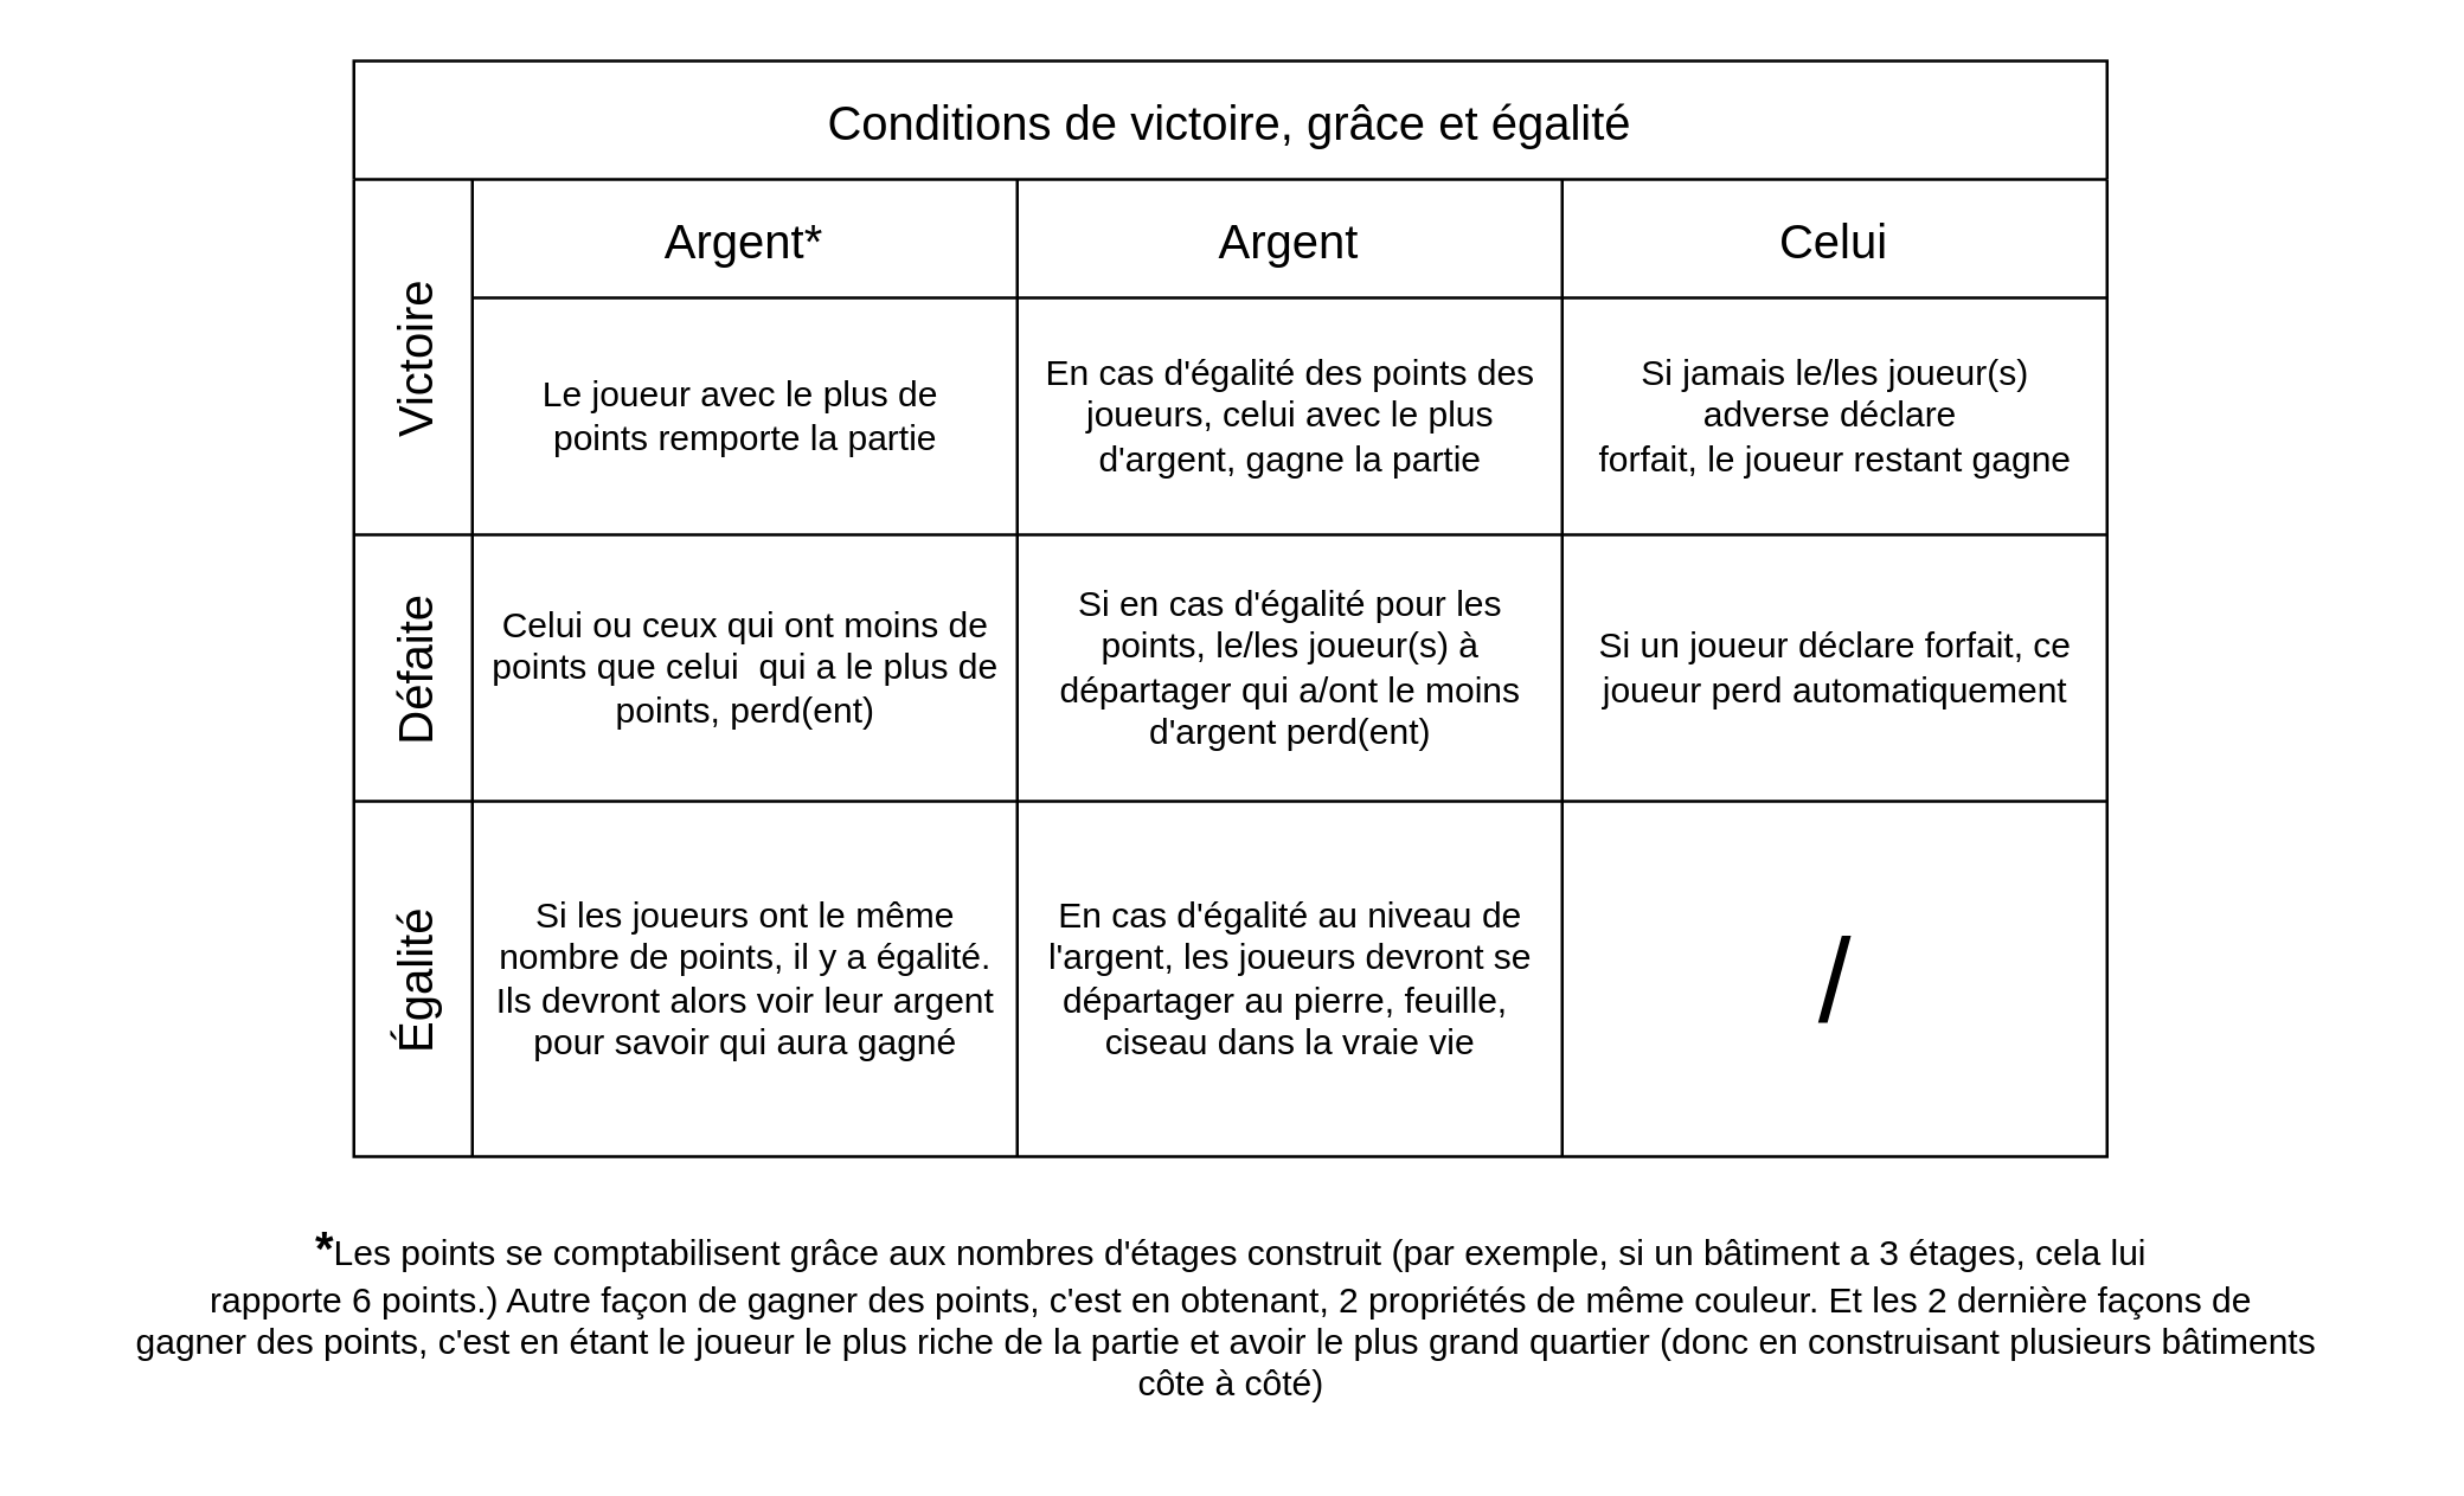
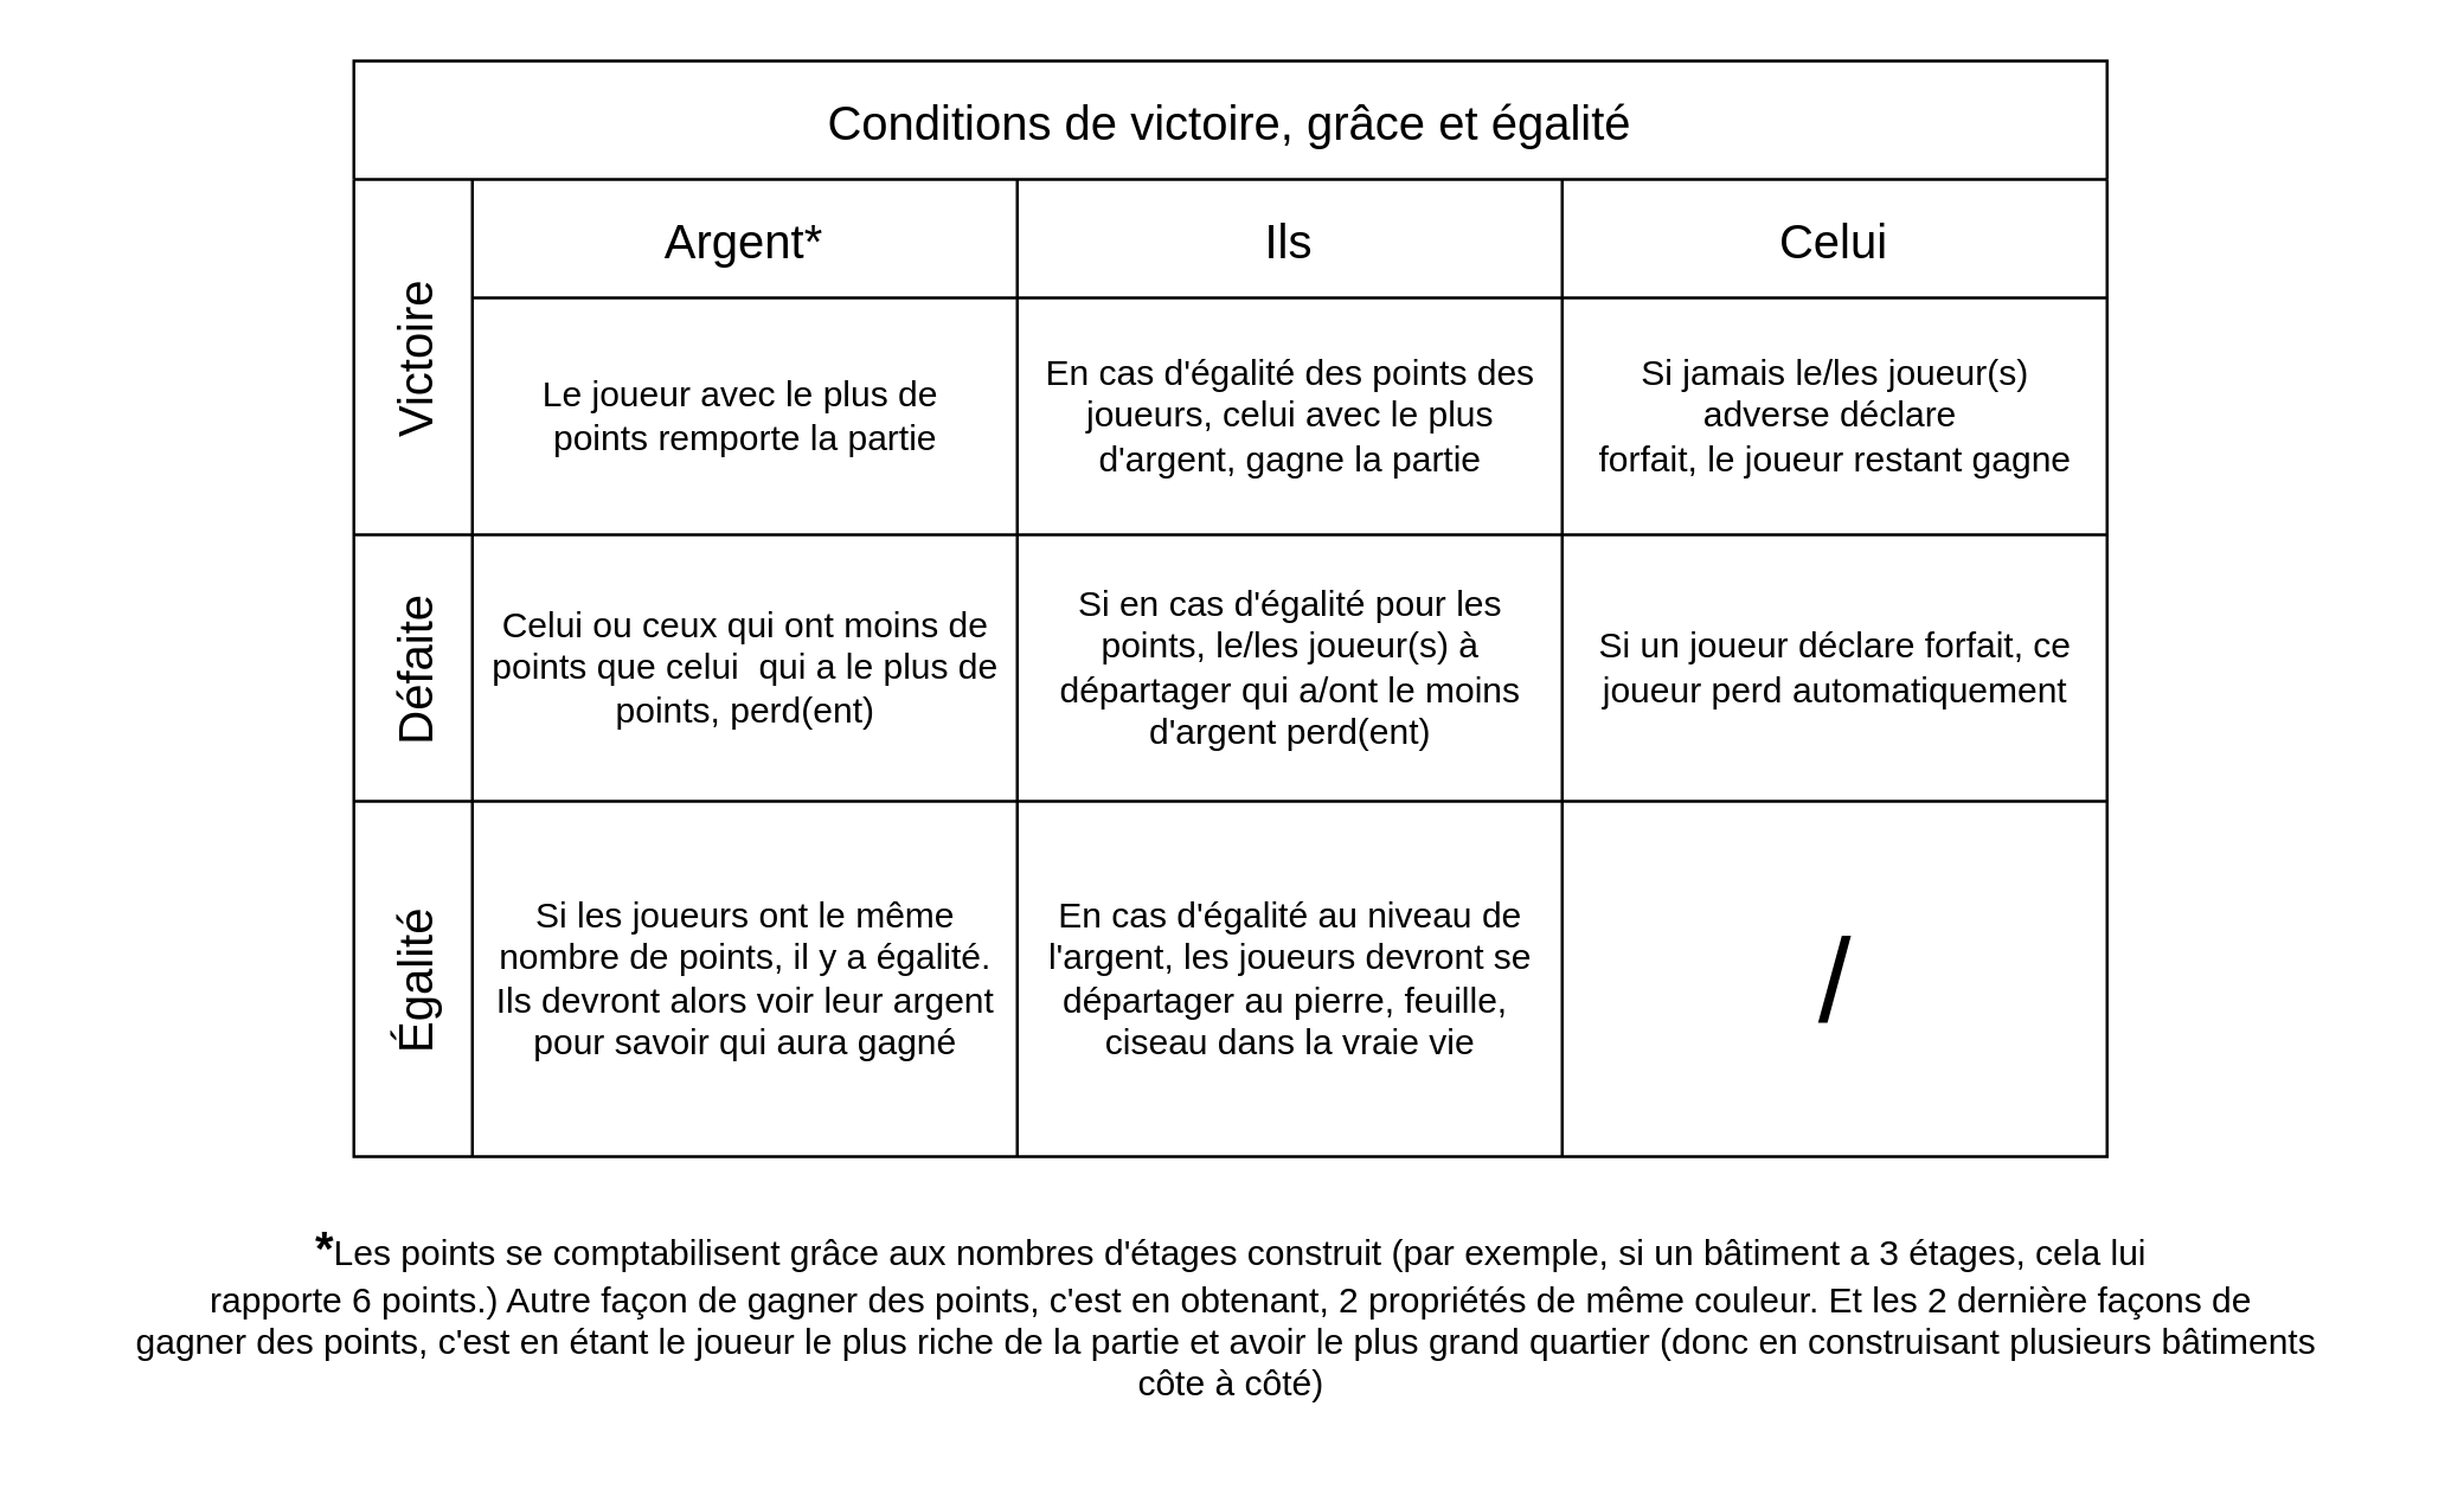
  <mxCell id="0" />
  <mxCell id="1" parent="0" />
  <mxCell id="2" value="Conditions de victoire, grâce et égalité" style="shape=table;childLayout=tableLayout;startSize=40;collapsible=0;recursiveResize=0;expand=0;fontSize=16;" vertex="1" parent="1"><mxGeometry x="119" y="20" width="592" height="370" as="geometry" /></mxCell>
  <mxCell id="3" value="Victoire" style="shape=tableRow;horizontal=0;swimlaneHead=0;swimlaneBody=0;top=0;left=0;strokeColor=inherit;bottom=0;right=0;dropTarget=0;fontStyle=0;fillColor=none;points=[[0,0.5],[1,0.5]];portConstraint=eastwest;startSize=40;collapsible=0;recursiveResize=0;expand=0;fontSize=16;" vertex="1" parent="2"><mxGeometry y="40" width="592" height="120" as="geometry" /></mxCell>
  <mxCell id="4" value="Argent*" style="swimlane;swimlaneHead=0;swimlaneBody=0;fontStyle=0;strokeColor=inherit;connectable=0;fillColor=none;startSize=40;collapsible=0;recursiveResize=0;expand=0;fontSize=16;" vertex="1" parent="3"><mxGeometry x="40" width="184" height="120" as="geometry"><mxRectangle width="184" height="120" as="alternateBounds" /></mxGeometry></mxCell>
  <mxCell id="5" value="&lt;div&gt;Le joueur avec le plus de&amp;nbsp;&lt;/div&gt;&lt;div&gt;points remporte la partie&lt;br&gt;&lt;/div&gt;" style="text;html=1;align=center;verticalAlign=middle;resizable=0;points=[];autosize=1;strokeColor=none;fillColor=none;" vertex="1" parent="4"><mxGeometry x="12" y="60" width="160" height="40" as="geometry" /></mxCell>
- <mxCell id="6" value="Argent" style="swimlane;swimlaneHead=0;swimlaneBody=0;fontStyle=0;strokeColor=inherit;connectable=0;fillColor=none;startSize=40;collapsible=0;recursiveResize=0;expand=0;fontSize=16;" vertex="1" parent="3"><mxGeometry x="224" width="184" height="120" as="geometry"><mxRectangle width="184" height="120" as="alternateBounds" /></mxGeometry></mxCell>
+ <mxCell id="6" value="Ils" style="swimlane;swimlaneHead=0;swimlaneBody=0;fontStyle=0;strokeColor=inherit;connectable=0;fillColor=none;startSize=40;collapsible=0;recursiveResize=0;expand=0;fontSize=16;" vertex="1" parent="3"><mxGeometry x="224" width="184" height="120" as="geometry"><mxRectangle width="184" height="120" as="alternateBounds" /></mxGeometry></mxCell>
  <mxCell id="7" value="&lt;div&gt;En cas d'égalité des points des&lt;/div&gt;&lt;div&gt;joueurs, celui avec le plus&lt;/div&gt;&lt;div&gt;d'argent, gagne la partie&lt;br&gt;&lt;/div&gt;" style="text;html=1;align=center;verticalAlign=middle;resizable=0;points=[];autosize=1;strokeColor=none;fillColor=none;" vertex="1" parent="6"><mxGeometry x="-8" y="50" width="200" height="60" as="geometry" /></mxCell>
  <mxCell id="8" value="Celui" style="swimlane;swimlaneHead=0;swimlaneBody=0;fontStyle=0;strokeColor=inherit;connectable=0;fillColor=none;startSize=40;collapsible=0;recursiveResize=0;expand=0;fontSize=16;" vertex="1" parent="3"><mxGeometry x="408" width="184" height="120" as="geometry"><mxRectangle width="184" height="120" as="alternateBounds" /></mxGeometry></mxCell>
  <mxCell id="9" value="&lt;div&gt;Si jamais le/les joueur(s)&lt;/div&gt;&lt;div&gt;adverse déclare&amp;nbsp;&lt;/div&gt;&lt;div&gt;forfait, le joueur restant gagne&lt;br&gt;&lt;/div&gt;" style="text;html=1;align=center;verticalAlign=middle;resizable=0;points=[];autosize=1;strokeColor=none;fillColor=none;" vertex="1" parent="8"><mxGeometry x="-3" y="50" width="190" height="60" as="geometry" /></mxCell>
  <mxCell id="10" value="Défaite" style="shape=tableRow;horizontal=0;swimlaneHead=0;swimlaneBody=0;top=0;left=0;strokeColor=inherit;bottom=0;right=0;dropTarget=0;fontStyle=0;fillColor=none;points=[[0,0.5],[1,0.5]];portConstraint=eastwest;startSize=40;collapsible=0;recursiveResize=0;expand=0;fontSize=16;" vertex="1" parent="2"><mxGeometry y="160" width="592" height="90" as="geometry" /></mxCell>
  <mxCell id="11" value="" style="swimlane;swimlaneHead=0;swimlaneBody=0;fontStyle=0;connectable=0;strokeColor=inherit;fillColor=none;startSize=0;collapsible=0;recursiveResize=0;expand=0;fontSize=16;" vertex="1" parent="10"><mxGeometry x="40" width="184" height="90" as="geometry"><mxRectangle width="184" height="90" as="alternateBounds" /></mxGeometry></mxCell>
  <mxCell id="12" value="&lt;div&gt;Celui ou ceux qui ont moins de&lt;/div&gt;&lt;div&gt;points que celui&amp;nbsp; qui a le plus de&lt;/div&gt;&lt;div&gt;points, perd(ent)&lt;br&gt;&lt;/div&gt;" style="text;html=1;align=center;verticalAlign=middle;resizable=0;points=[];autosize=1;strokeColor=none;fillColor=none;" vertex="1" parent="11"><mxGeometry x="-8" y="15" width="200" height="60" as="geometry" /></mxCell>
  <mxCell id="13" value="" style="swimlane;swimlaneHead=0;swimlaneBody=0;fontStyle=0;connectable=0;strokeColor=inherit;fillColor=none;startSize=0;collapsible=0;recursiveResize=0;expand=0;fontSize=16;" vertex="1" parent="10"><mxGeometry x="224" width="184" height="90" as="geometry"><mxRectangle width="184" height="90" as="alternateBounds" /></mxGeometry></mxCell>
  <mxCell id="14" value="&lt;div&gt;Si en cas d'égalité pour les&lt;/div&gt;&lt;div&gt;points, le/les joueur(s) à&lt;/div&gt;&lt;div&gt;départager qui a/ont le moins&lt;/div&gt;&lt;div&gt;d'argent perd(ent)&lt;br&gt;&lt;/div&gt;" style="text;html=1;align=center;verticalAlign=middle;resizable=0;points=[];autosize=1;strokeColor=none;fillColor=none;" vertex="1" parent="13"><mxGeometry x="2" y="10" width="180" height="70" as="geometry" /></mxCell>
  <mxCell id="15" style="swimlane;swimlaneHead=0;swimlaneBody=0;fontStyle=0;connectable=0;strokeColor=inherit;fillColor=none;startSize=0;collapsible=0;recursiveResize=0;expand=0;fontSize=16;" vertex="1" parent="10"><mxGeometry x="408" width="184" height="90" as="geometry"><mxRectangle width="184" height="90" as="alternateBounds" /></mxGeometry></mxCell>
  <mxCell id="16" value="&lt;div&gt;Si un joueur déclare forfait, ce&lt;/div&gt;&lt;div&gt;joueur perd automatiquement&lt;br&gt;&lt;/div&gt;" style="text;html=1;align=center;verticalAlign=middle;resizable=0;points=[];autosize=1;strokeColor=none;fillColor=none;" vertex="1" parent="15"><mxGeometry x="-3" y="25" width="190" height="40" as="geometry" /></mxCell>
  <mxCell id="17" value="Égalité" style="shape=tableRow;horizontal=0;swimlaneHead=0;swimlaneBody=0;top=0;left=0;strokeColor=inherit;bottom=0;right=0;dropTarget=0;fontStyle=0;fillColor=none;points=[[0,0.5],[1,0.5]];portConstraint=eastwest;startSize=40;collapsible=0;recursiveResize=0;expand=0;fontSize=16;" vertex="1" parent="2"><mxGeometry y="250" width="592" height="120" as="geometry" /></mxCell>
  <mxCell id="18" value="" style="swimlane;swimlaneHead=0;swimlaneBody=0;fontStyle=0;connectable=0;strokeColor=inherit;fillColor=none;startSize=0;collapsible=0;recursiveResize=0;expand=0;fontSize=16;" vertex="1" parent="17"><mxGeometry x="40" width="184" height="120" as="geometry"><mxRectangle width="184" height="120" as="alternateBounds" /></mxGeometry></mxCell>
  <mxCell id="19" value="&lt;div&gt;Si les joueurs ont le même&lt;/div&gt;&lt;div&gt;nombre de points, il y a égalité.&lt;/div&gt;&lt;div&gt;Ils devront alors voir leur argent&lt;/div&gt;&lt;div&gt;pour savoir qui aura gagné&lt;br&gt;&lt;/div&gt;" style="text;html=1;align=center;verticalAlign=middle;resizable=0;points=[];autosize=1;strokeColor=none;fillColor=none;" vertex="1" parent="18"><mxGeometry x="-3" y="25" width="190" height="70" as="geometry" /></mxCell>
  <mxCell id="20" value="" style="swimlane;swimlaneHead=0;swimlaneBody=0;fontStyle=0;connectable=0;strokeColor=inherit;fillColor=none;startSize=0;collapsible=0;recursiveResize=0;expand=0;fontSize=16;" vertex="1" parent="17"><mxGeometry x="224" width="184" height="120" as="geometry"><mxRectangle width="184" height="120" as="alternateBounds" /></mxGeometry></mxCell>
  <mxCell id="21" value="&lt;div&gt;En cas d'égalité au niveau de&lt;/div&gt;&lt;div&gt;l'argent, les joueurs devront se&lt;/div&gt;&lt;div&gt;départager au pierre, feuille,&amp;nbsp;&lt;/div&gt;&lt;div&gt;ciseau dans la vraie vie&lt;br&gt;&lt;/div&gt;" style="text;html=1;align=center;verticalAlign=middle;resizable=0;points=[];autosize=1;strokeColor=none;fillColor=none;" vertex="1" parent="20"><mxGeometry x="-3" y="25" width="190" height="70" as="geometry" /></mxCell>
  <mxCell id="22" style="swimlane;swimlaneHead=0;swimlaneBody=0;fontStyle=0;connectable=0;strokeColor=inherit;fillColor=none;startSize=0;collapsible=0;recursiveResize=0;expand=0;fontSize=16;" vertex="1" parent="17"><mxGeometry x="408" width="184" height="120" as="geometry"><mxRectangle width="184" height="120" as="alternateBounds" /></mxGeometry></mxCell>
  <mxCell id="23" value="&lt;font style=&quot;font-size: 40px;&quot;&gt;/&lt;font style=&quot;font-size: 40px;&quot;&gt;&lt;br&gt;&lt;/font&gt;&lt;/font&gt;" style="text;html=1;align=center;verticalAlign=middle;resizable=0;points=[];autosize=1;strokeColor=none;fillColor=none;" vertex="1" parent="22"><mxGeometry x="77" y="30" width="30" height="60" as="geometry" /></mxCell>
  <mxCell id="24" value="&lt;div&gt;&lt;b&gt;&lt;font style=&quot;font-size: 16px;&quot;&gt;*&lt;/font&gt;&lt;/b&gt;Les points se comptabilisent grâce aux nombres d'étages construit (par exemple, si un bâtiment a 3 étages, cela lui&lt;/div&gt;&lt;div&gt;rapporte 6 points.) Autre façon de gagner des points, c'est en obtenant, 2 propriétés de même couleur. Et les 2 dernière façons de&lt;/div&gt;&lt;div&gt;gagner des points, c'est en étant le joueur le plus riche de la partie et avoir le plus grand quartier (donc en construisant plusieurs bâtiments&amp;nbsp;&lt;/div&gt;&lt;div&gt;côte à côté)&lt;br&gt;&lt;/div&gt;" style="text;html=1;align=center;verticalAlign=middle;resizable=0;points=[];autosize=1;strokeColor=none;fillColor=none;" vertex="1" parent="1"><mxGeometry x="20" y="403" width="790" height="80" as="geometry" /></mxCell>
